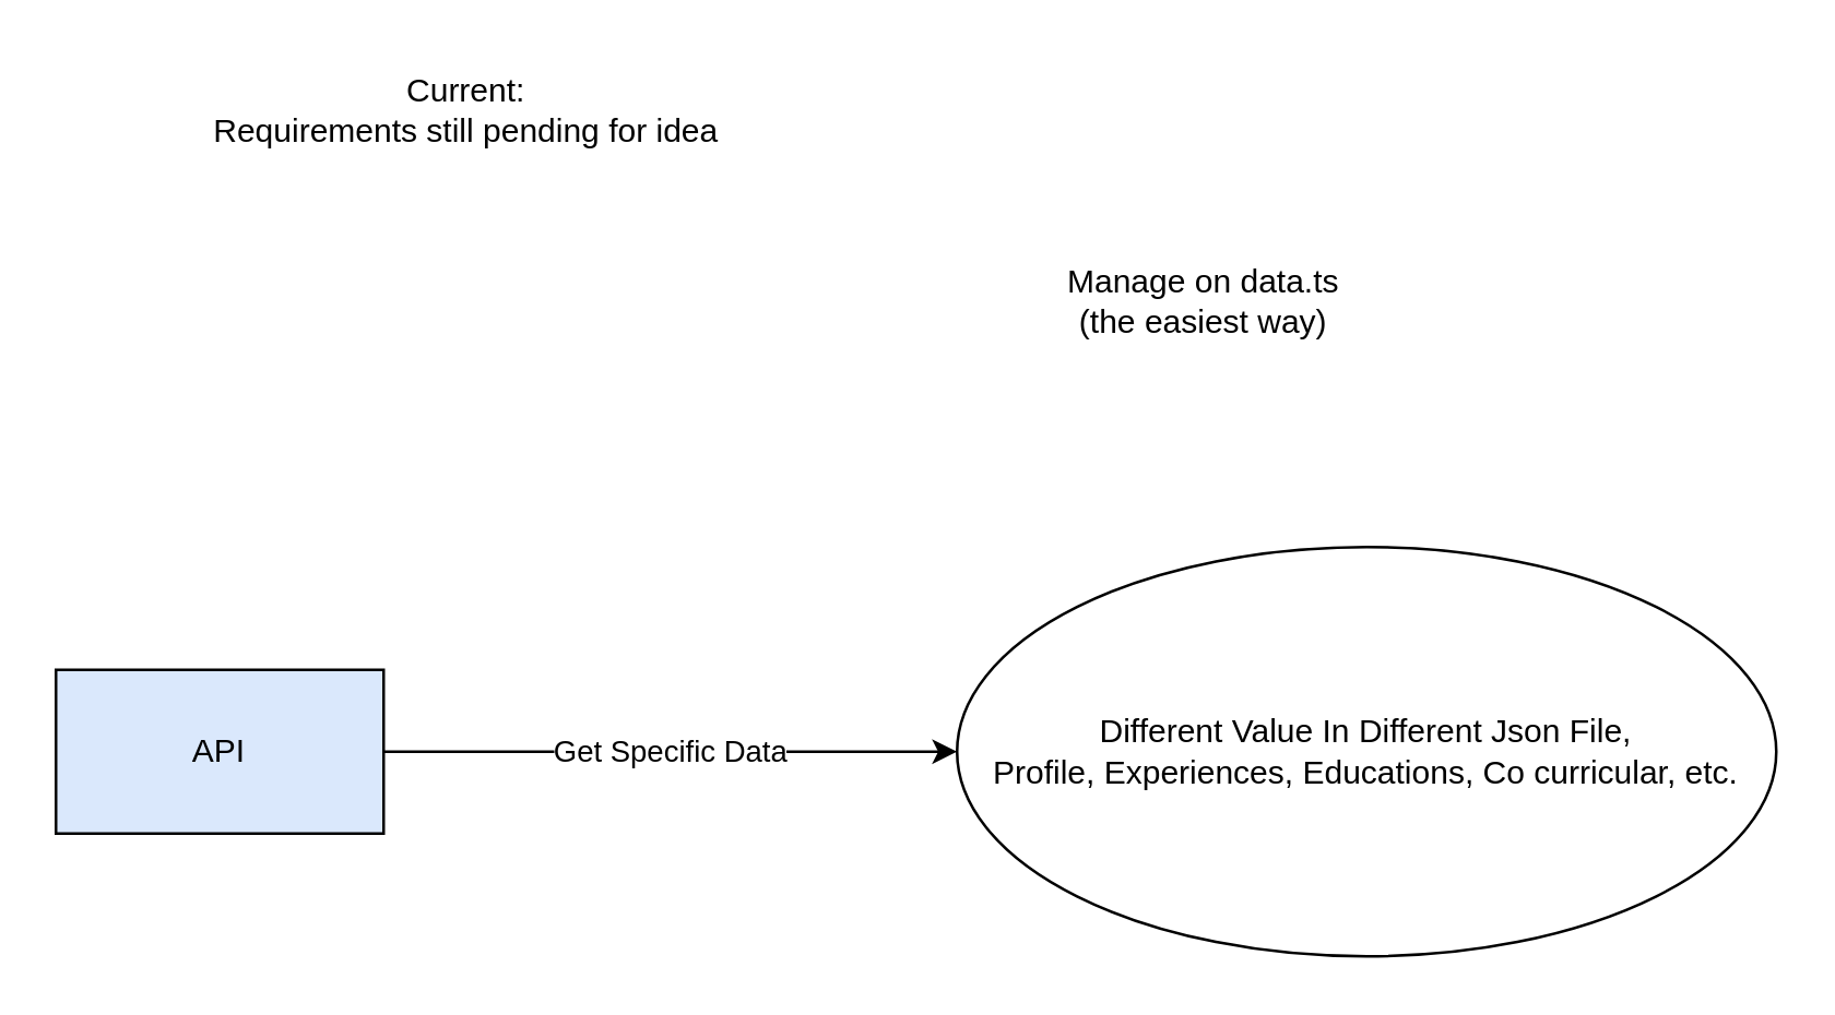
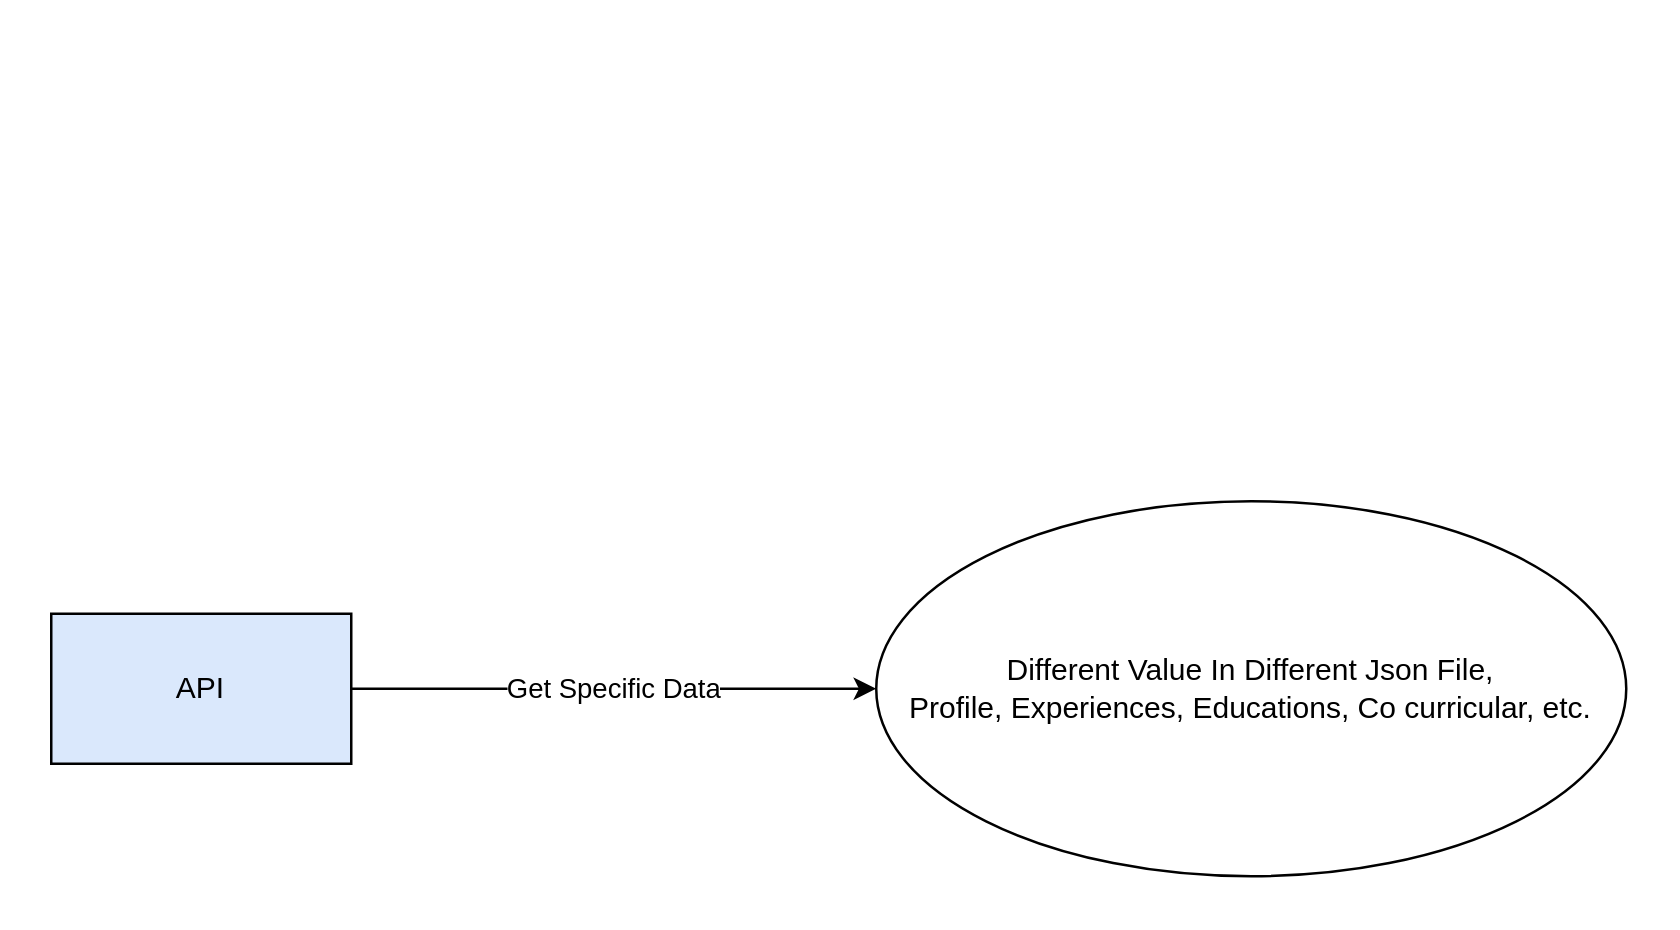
  <mxCell id="0" />
  <mxCell id="1" parent="0" />
  <mxCell id="2" value="API" style="rounded=0;whiteSpace=wrap;html=1;fillColor=#dae8fc;" vertex="1" parent="1"><mxGeometry x="20" y="245" width="120" height="60" as="geometry" /></mxCell>
  <mxCell id="3" value="Different Value In Different Json File,&lt;br&gt;Profile, Experiences, Educations, Co curricular, etc." style="ellipse;whiteSpace=wrap;html=1;" vertex="1" parent="1"><mxGeometry x="350" y="200" width="300" height="150" as="geometry" /></mxCell>
  <mxCell id="4" value="Get Specific Data" style="endArrow=classic;html=1;exitX=1;exitY=0.5;exitDx=0;exitDy=0;entryX=0;entryY=0.5;entryDx=0;entryDy=0;" edge="1" parent="1" source="2" target="3"><mxGeometry width="50" height="50" relative="1" as="geometry"><mxPoint x="590" y="60" as="sourcePoint" /><mxPoint x="620" y="210" as="targetPoint" /></mxGeometry></mxCell>
- <mxCell id="5" value="Current:&lt;br&gt;Requirements still pending for idea" style="text;html=1;align=center;verticalAlign=middle;resizable=0;points=[];autosize=1;strokeColor=none;fillColor=none;" vertex="1" parent="1"><mxGeometry x="65" y="20" width="210" height="40" as="geometry" /></mxCell>
- <mxCell id="6" value="Manage on data.ts&lt;br&gt;(the easiest way)" style="text;html=1;align=center;verticalAlign=middle;resizable=0;points=[];autosize=1;strokeColor=none;fillColor=none;" vertex="1" parent="1"><mxGeometry x="380" y="90" width="120" height="40" as="geometry" /></mxCell>
